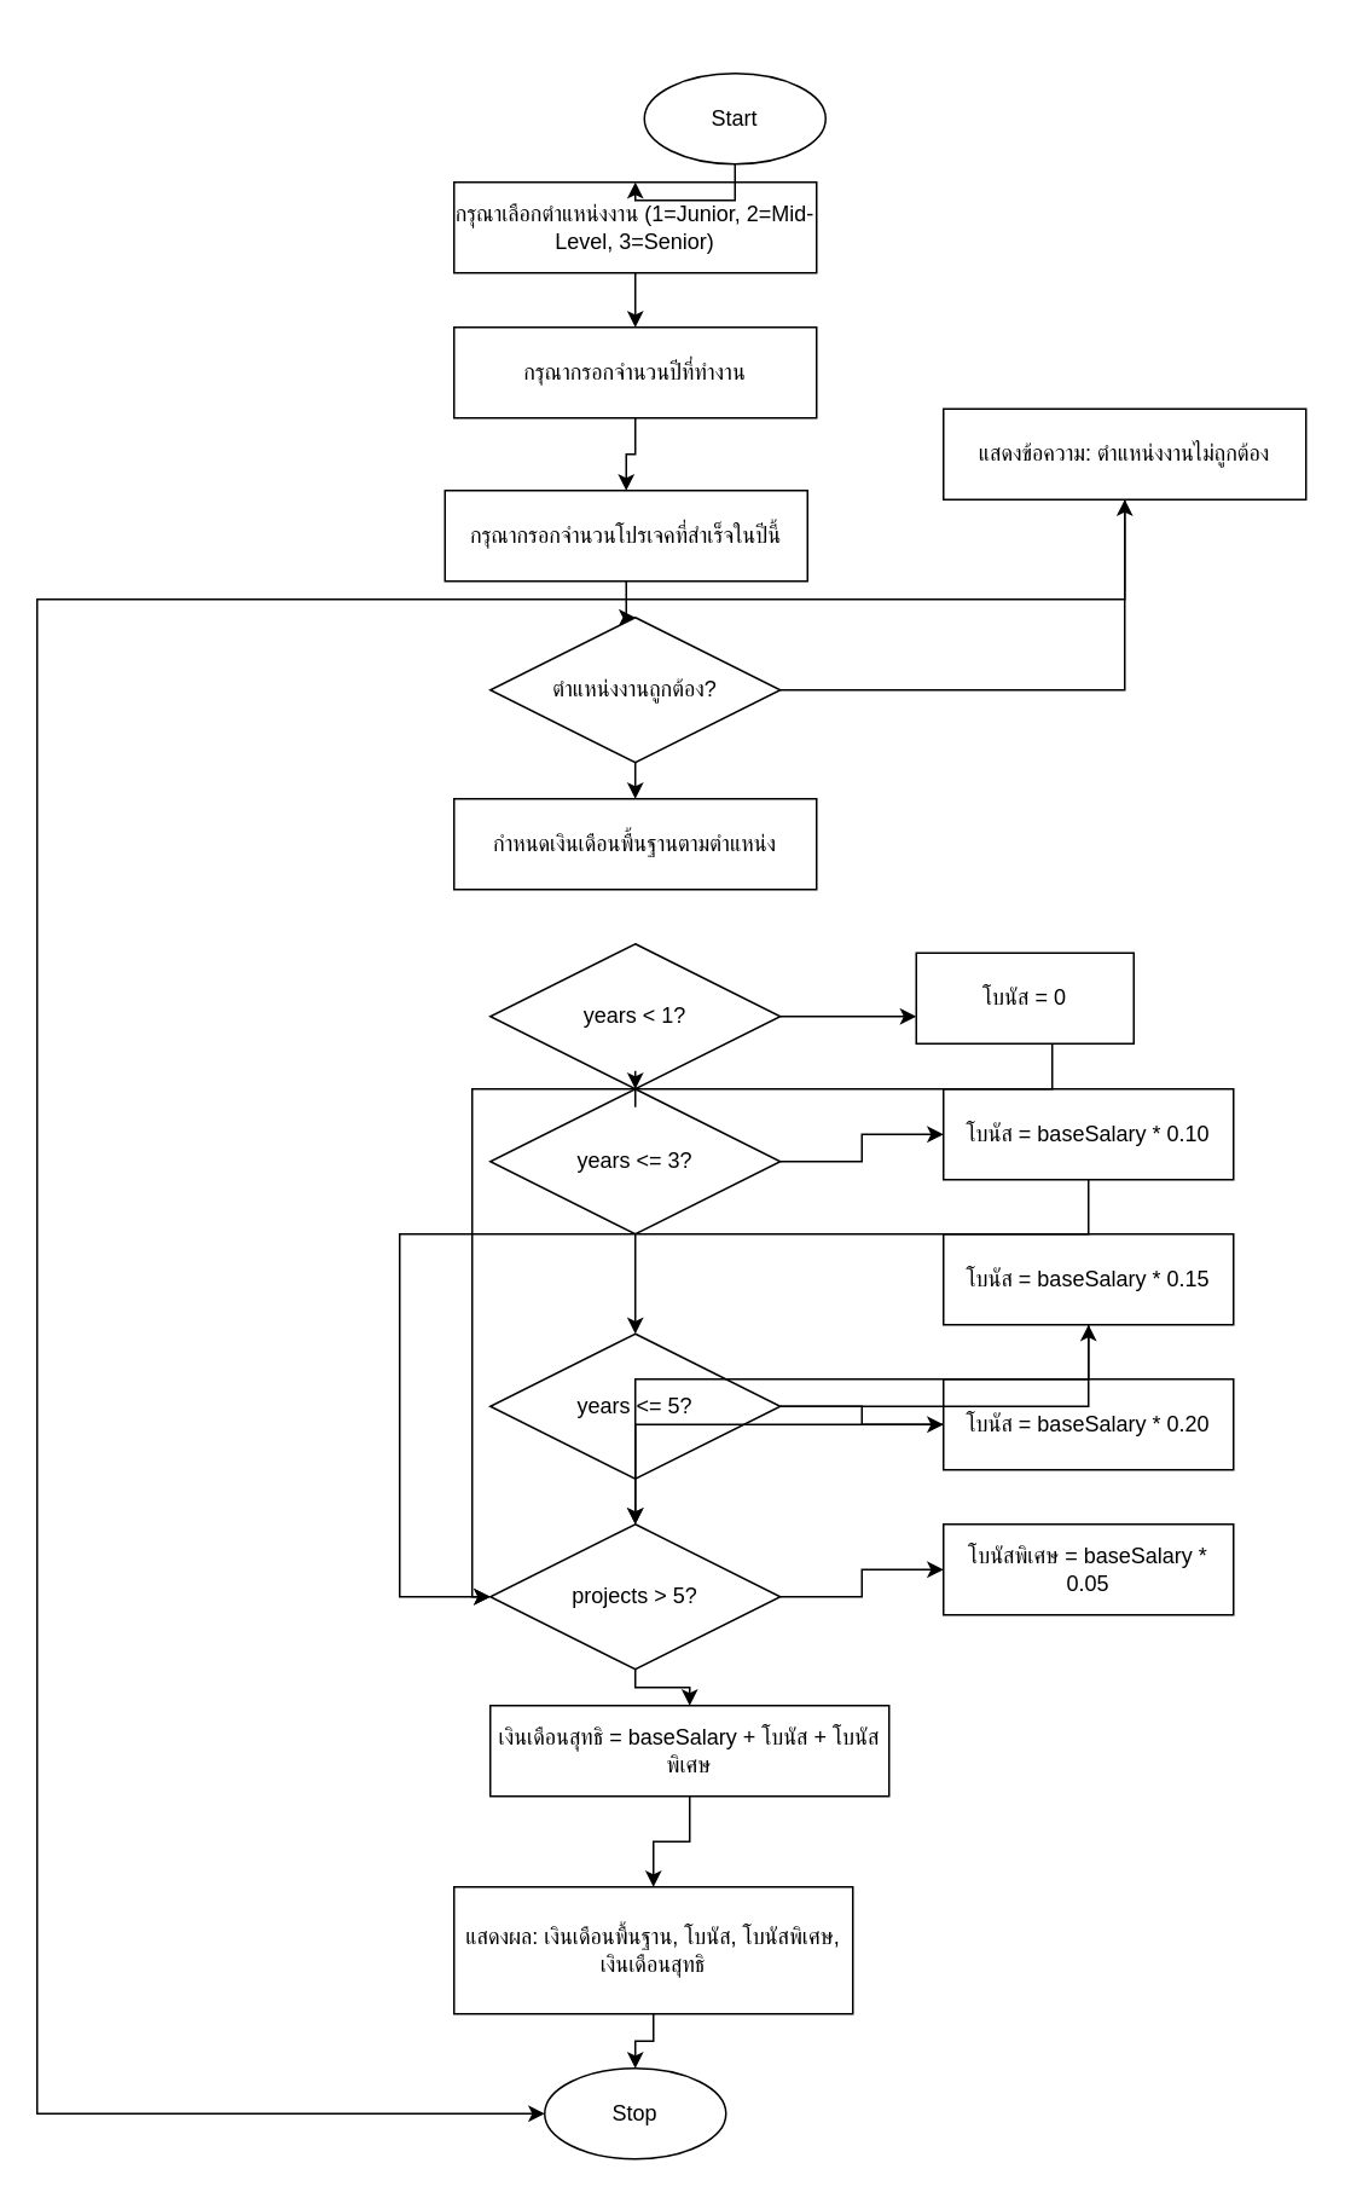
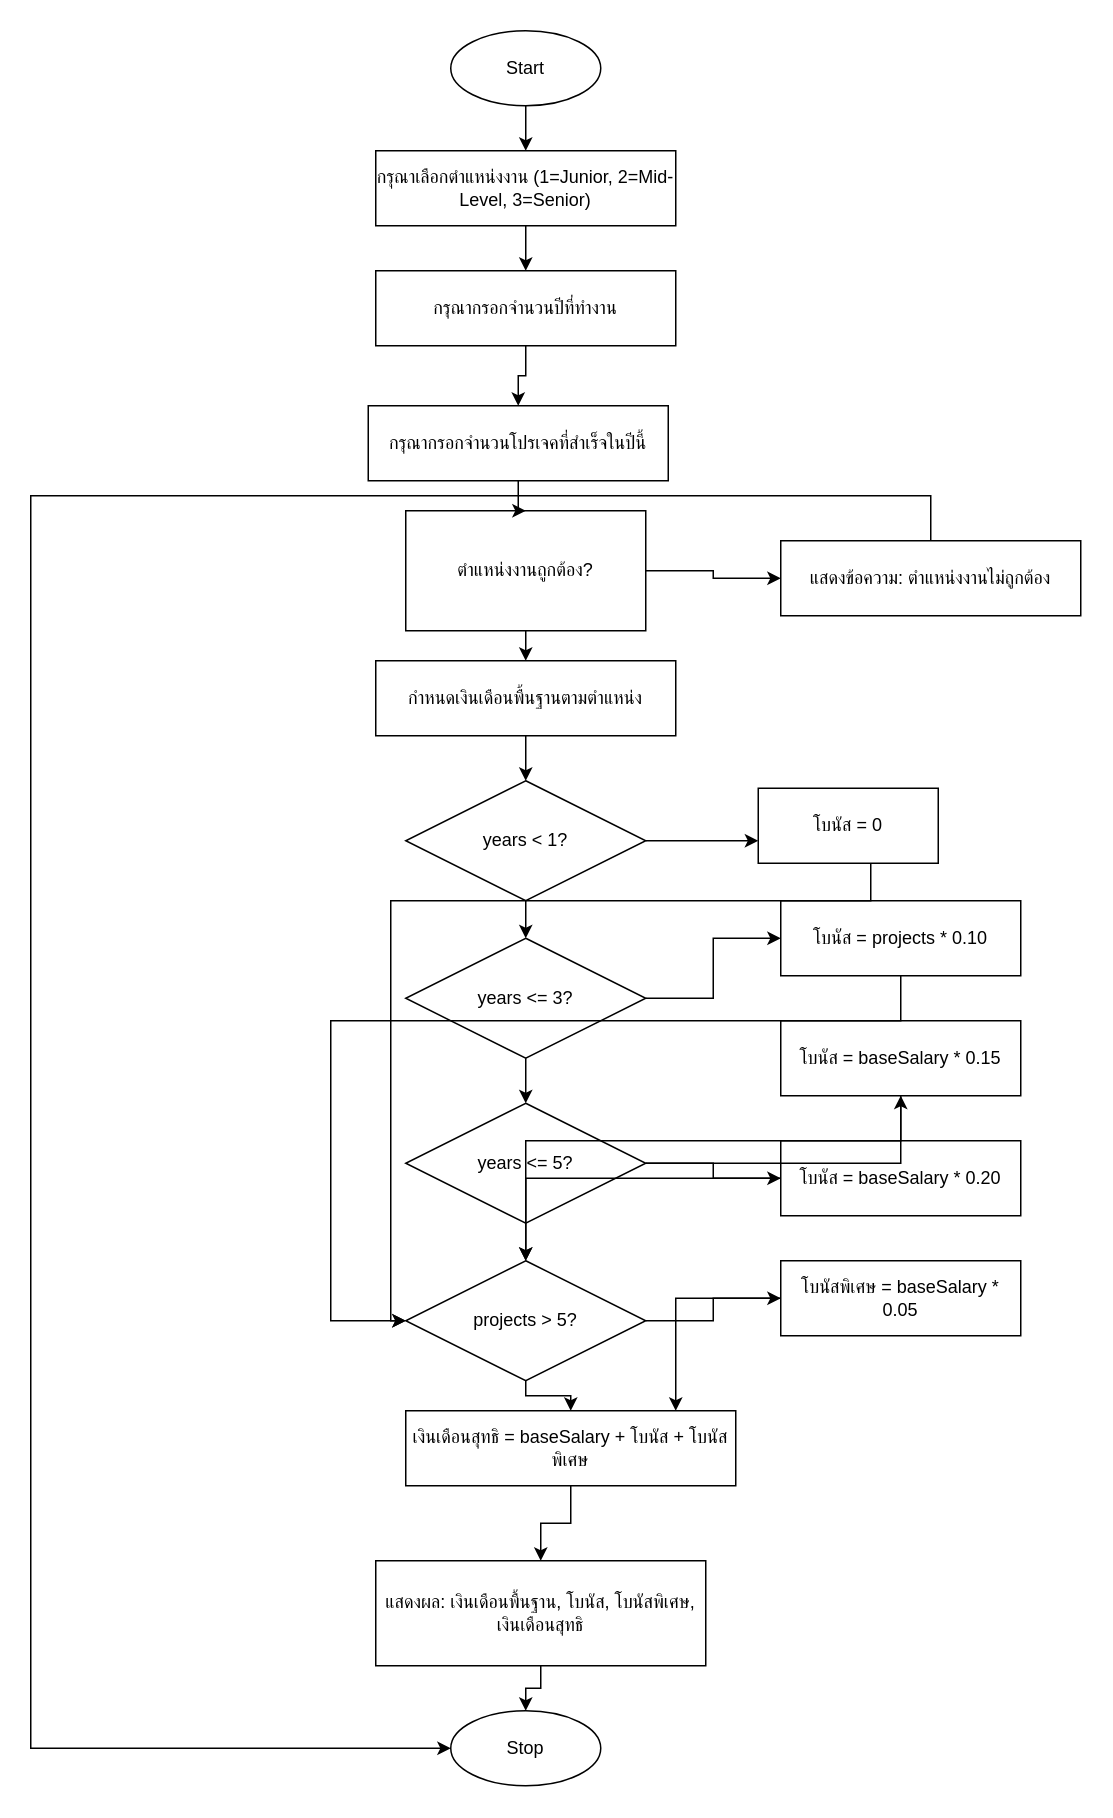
  <mxCell id="0" />
  <mxCell id="1" parent="0" />
- <mxCell id="2" value="Start" style="ellipse;whiteSpace=wrap;html=1;" parent="1" vertex="1"><mxGeometry x="355" y="40" width="100" height="50" as="geometry" /></mxCell>
+ <mxCell id="2" value="Start" style="ellipse;whiteSpace=wrap;html=1;" parent="1" vertex="1"><mxGeometry x="300" y="20" width="100" height="50" as="geometry" /></mxCell>
  <mxCell id="3" value="กรุณาเลือกตำแหน่งงาน (1=Junior, 2=Mid-Level, 3=Senior)" style="parallelogram;whiteSpace=wrap;html=1;" parent="1" vertex="1"><mxGeometry x="250" y="100" width="200" height="50" as="geometry" /></mxCell>
  <mxCell id="4" value="กรุณากรอกจำนวนปีที่ทำงาน" style="parallelogram;whiteSpace=wrap;html=1;" parent="1" vertex="1"><mxGeometry x="250" y="180" width="200" height="50" as="geometry" /></mxCell>
  <mxCell id="5" value="กรุณากรอกจำนวนโปรเจคที่สำเร็จในปีนี้" style="parallelogram;whiteSpace=wrap;html=1;" parent="1" vertex="1"><mxGeometry x="245" y="270" width="200" height="50" as="geometry" /></mxCell>
- <mxCell id="6" value="ตำแหน่งงานถูกต้อง?" style="rhombus;whiteSpace=wrap;html=1;" parent="1" vertex="1"><mxGeometry x="270" y="340" width="160" height="80" as="geometry" /></mxCell>
+ <mxCell id="6" value="ตำแหน่งงานถูกต้อง?" style="whiteSpace=wrap;html=1;rounded=0;" parent="1" vertex="1"><mxGeometry x="270" y="340" width="160" height="80" as="geometry" /></mxCell>
  <mxCell id="7" value="กำหนดเงินเดือนพื้นฐานตามตำแหน่ง" style="rectangle;whiteSpace=wrap;html=1;" parent="1" vertex="1"><mxGeometry x="250" y="440" width="200" height="50" as="geometry" /></mxCell>
  <mxCell id="8" value="years &lt; 1?" style="rhombus;whiteSpace=wrap;html=1;" parent="1" vertex="1"><mxGeometry x="270" y="520" width="160" height="80" as="geometry" /></mxCell>
- <mxCell id="9" value="years &lt;= 3?" style="rhombus;whiteSpace=wrap;html=1;" parent="1" vertex="1"><mxGeometry x="270" y="600" width="160" height="80" as="geometry" /></mxCell>
+ <mxCell id="9" value="years &lt;= 3?" style="rhombus;whiteSpace=wrap;html=1;" parent="1" vertex="1"><mxGeometry x="270" y="625" width="160" height="80" as="geometry" /></mxCell>
  <mxCell id="10" value="years &lt;= 5?" style="rhombus;whiteSpace=wrap;html=1;" parent="1" vertex="1"><mxGeometry x="270" y="735" width="160" height="80" as="geometry" /></mxCell>
  <mxCell id="11" value="โบนัส = 0" style="rectangle;whiteSpace=wrap;html=1;" parent="1" vertex="1"><mxGeometry x="505" y="525" width="120" height="50" as="geometry" /></mxCell>
- <mxCell id="12" value="โบนัส = baseSalary * 0.10" style="rectangle;whiteSpace=wrap;html=1;" parent="1" vertex="1"><mxGeometry x="520" y="600" width="160" height="50" as="geometry" /></mxCell>
+ <mxCell id="12" value="โบนัส = projects * 0.10" style="rectangle;whiteSpace=wrap;html=1;" parent="1" vertex="1"><mxGeometry x="520" y="600" width="160" height="50" as="geometry" /></mxCell>
  <mxCell id="13" value="โบนัส = baseSalary * 0.15" style="rectangle;whiteSpace=wrap;html=1;" parent="1" vertex="1"><mxGeometry x="520" y="680" width="160" height="50" as="geometry" /></mxCell>
  <mxCell id="14" value="โบนัส = baseSalary * 0.20" style="rectangle;whiteSpace=wrap;html=1;" parent="1" vertex="1"><mxGeometry x="520" y="760" width="160" height="50" as="geometry" /></mxCell>
  <mxCell id="15" value="projects &gt; 5?" style="rhombus;whiteSpace=wrap;html=1;" parent="1" vertex="1"><mxGeometry x="270" y="840" width="160" height="80" as="geometry" /></mxCell>
  <mxCell id="16" value="โบนัสพิเศษ = baseSalary * 0.05" style="rectangle;whiteSpace=wrap;html=1;" parent="1" vertex="1"><mxGeometry x="520" y="840" width="160" height="50" as="geometry" /></mxCell>
  <mxCell id="17" value="เงินเดือนสุทธิ = baseSalary + โบนัส + โบนัสพิเศษ" style="rectangle;whiteSpace=wrap;html=1;" parent="1" vertex="1"><mxGeometry x="270" y="940" width="220" height="50" as="geometry" /></mxCell>
  <mxCell id="18" value="แสดงผล: เงินเดือนพื้นฐาน, โบนัส, โบนัสพิเศษ, เงินเดือนสุทธิ" style="parallelogram;whiteSpace=wrap;html=1;" parent="1" vertex="1"><mxGeometry x="250" y="1040" width="220" height="70" as="geometry" /></mxCell>
  <mxCell id="19" value="Stop" style="ellipse;whiteSpace=wrap;html=1;" parent="1" vertex="1"><mxGeometry x="300" y="1140" width="100" height="50" as="geometry" /></mxCell>
- <mxCell id="20" value="แสดงข้อความ: ตำแหน่งงานไม่ถูกต้อง" style="rectangle;whiteSpace=wrap;html=1;" parent="1" vertex="1"><mxGeometry x="520" y="225" width="200" height="50" as="geometry" /></mxCell>
+ <mxCell id="20" value="แสดงข้อความ: ตำแหน่งงานไม่ถูกต้อง" style="rectangle;whiteSpace=wrap;html=1;" parent="1" vertex="1"><mxGeometry x="520" y="360" width="200" height="50" as="geometry" /></mxCell>
  <mxCell id="21" style="edgeStyle=orthogonalEdgeStyle;rounded=0;orthogonalLoop=1;jettySize=auto;html=1;exitX=0.5;exitY=1;entryX=0.5;entryY=0;" parent="1" source="2" target="3" edge="1"><mxGeometry relative="1" as="geometry" /></mxCell>
  <mxCell id="22" style="edgeStyle=orthogonalEdgeStyle;rounded=0;orthogonalLoop=1;jettySize=auto;html=1;" parent="1" source="3" target="4" edge="1"><mxGeometry relative="1" as="geometry" /></mxCell>
  <mxCell id="23" style="edgeStyle=orthogonalEdgeStyle;rounded=0;orthogonalLoop=1;jettySize=auto;html=1;" parent="1" source="4" target="5" edge="1"><mxGeometry relative="1" as="geometry" /></mxCell>
  <mxCell id="24" style="edgeStyle=orthogonalEdgeStyle;rounded=0;orthogonalLoop=1;jettySize=auto;html=1;" parent="1" source="5" target="6" edge="1"><mxGeometry relative="1" as="geometry" /></mxCell>
  <mxCell id="25" style="edgeStyle=orthogonalEdgeStyle;rounded=0;html=1;" parent="1" source="6" target="7" edge="1"><mxGeometry relative="1" as="geometry" /></mxCell>
  <mxCell id="26" style="edgeStyle=orthogonalEdgeStyle;rounded=0;html=1;" parent="1" source="6" target="20" edge="1"><mxGeometry relative="1" as="geometry" /></mxCell>
  <mxCell id="27" style="edgeStyle=orthogonalEdgeStyle;rounded=0;html=1;" parent="1" source="20" target="19" edge="1"><mxGeometry relative="1" as="geometry"><Array as="points"><mxPoint x="620" y="330" /><mxPoint x="20" y="330" /><mxPoint x="20" y="1165" /></Array></mxGeometry></mxCell>
+ <mxCell id="28" style="edgeStyle=orthogonalEdgeStyle;rounded=0;html=1;" parent="1" source="7" target="8" edge="1"><mxGeometry relative="1" as="geometry" /></mxCell>
  <mxCell id="29" style="edgeStyle=orthogonalEdgeStyle;rounded=0;html=1;" parent="1" source="8" target="11" edge="1"><mxGeometry relative="1" as="geometry"><Array as="points"><mxPoint x="620" y="540" /></Array></mxGeometry></mxCell>
  <mxCell id="30" style="edgeStyle=orthogonalEdgeStyle;rounded=0;html=1;" parent="1" source="8" target="9" edge="1"><mxGeometry relative="1" as="geometry" /></mxCell>
  <mxCell id="31" style="edgeStyle=orthogonalEdgeStyle;rounded=0;html=1;" parent="1" source="9" target="12" edge="1"><mxGeometry relative="1" as="geometry" /></mxCell>
  <mxCell id="32" style="edgeStyle=orthogonalEdgeStyle;rounded=0;html=1;" parent="1" source="9" target="10" edge="1"><mxGeometry relative="1" as="geometry" /></mxCell>
  <mxCell id="33" style="edgeStyle=orthogonalEdgeStyle;rounded=0;html=1;" parent="1" source="10" target="13" edge="1"><mxGeometry relative="1" as="geometry" /></mxCell>
  <mxCell id="34" style="edgeStyle=orthogonalEdgeStyle;rounded=0;html=1;" parent="1" source="10" target="14" edge="1"><mxGeometry relative="1" as="geometry" /></mxCell>
  <mxCell id="35" style="edgeStyle=orthogonalEdgeStyle;rounded=0;html=1;" parent="1" source="11" target="15" edge="1"><mxGeometry relative="1" as="geometry"><Array as="points"><mxPoint x="580" y="600" /><mxPoint x="260" y="600" /><mxPoint x="260" y="880" /></Array></mxGeometry></mxCell>
  <mxCell id="36" style="edgeStyle=orthogonalEdgeStyle;rounded=0;html=1;" parent="1" source="12" target="15" edge="1"><mxGeometry relative="1" as="geometry"><Array as="points"><mxPoint x="600" y="680" /><mxPoint x="220" y="680" /><mxPoint x="220" y="880" /></Array></mxGeometry></mxCell>
  <mxCell id="37" style="edgeStyle=orthogonalEdgeStyle;rounded=0;html=1;" parent="1" source="13" target="15" edge="1"><mxGeometry relative="1" as="geometry"><Array as="points"><mxPoint x="600" y="760" /><mxPoint x="350" y="760" /></Array></mxGeometry></mxCell>
  <mxCell id="38" style="edgeStyle=orthogonalEdgeStyle;rounded=0;html=1;" parent="1" source="14" target="15" edge="1"><mxGeometry relative="1" as="geometry" /></mxCell>
  <mxCell id="39" style="edgeStyle=orthogonalEdgeStyle;rounded=0;html=1;" parent="1" source="15" target="16" edge="1"><mxGeometry relative="1" as="geometry" /></mxCell>
  <mxCell id="40" style="edgeStyle=orthogonalEdgeStyle;rounded=0;html=1;" parent="1" source="15" target="17" edge="1"><mxGeometry relative="1" as="geometry" /></mxCell>
+ <mxCell id="41" style="edgeStyle=orthogonalEdgeStyle;rounded=0;html=1;" parent="1" source="16" target="17" edge="1"><mxGeometry relative="1" as="geometry"><Array as="points"><mxPoint x="450" y="865" /></Array></mxGeometry></mxCell>
  <mxCell id="42" style="edgeStyle=orthogonalEdgeStyle;rounded=0;html=1;" parent="1" source="17" target="18" edge="1"><mxGeometry relative="1" as="geometry" /></mxCell>
  <mxCell id="43" style="edgeStyle=orthogonalEdgeStyle;rounded=0;html=1;" parent="1" source="18" target="19" edge="1"><mxGeometry relative="1" as="geometry" /></mxCell>
